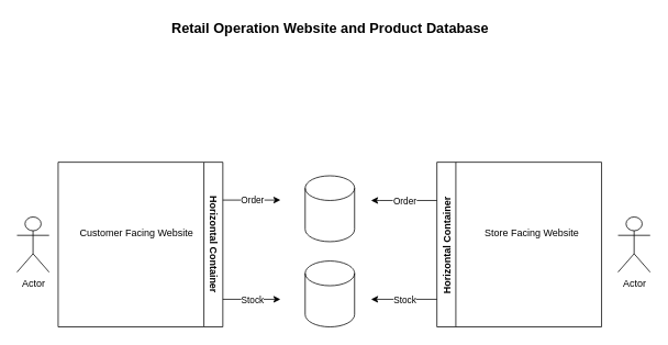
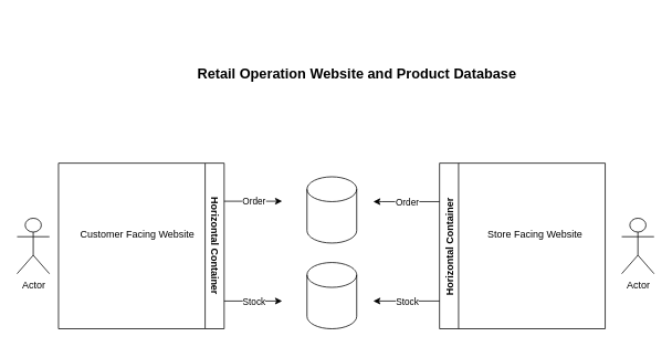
  <mxCell id="0" />
  <mxCell id="1" parent="0" />
  <mxCell id="2" value="Actor" style="shape=umlActor;verticalLabelPosition=bottom;verticalAlign=top;html=1;outlineConnect=0;" vertex="1" parent="1"><mxGeometry x="20" y="263" width="39" height="67" as="geometry" /></mxCell>
  <mxCell id="3" value="Horizontal Container" style="swimlane;horizontal=0;rotation=-180;" vertex="1" parent="1"><mxGeometry x="70" y="196.5" width="200" height="200" as="geometry" /></mxCell>
  <mxCell id="4" value="Customer Facing Website" style="text;html=1;align=center;verticalAlign=middle;resizable=0;points=[];autosize=1;strokeColor=none;fillColor=none;" vertex="1" parent="3"><mxGeometry x="20" y="76.5" width="150" height="20" as="geometry" /></mxCell>
  <mxCell id="5" value="" style="shape=cylinder3;whiteSpace=wrap;html=1;boundedLbl=1;backgroundOutline=1;size=15;" vertex="1" parent="1"><mxGeometry x="370" y="213" width="60" height="80" as="geometry" /></mxCell>
  <mxCell id="6" value="" style="shape=cylinder3;whiteSpace=wrap;html=1;boundedLbl=1;backgroundOutline=1;size=15;" vertex="1" parent="1"><mxGeometry x="370" y="316.5" width="60" height="80" as="geometry" /></mxCell>
  <mxCell id="7" value="" style="endArrow=classic;html=1;rounded=0;edgeStyle=orthogonalEdgeStyle;" edge="1" parent="1"><mxGeometry relative="1" as="geometry"><mxPoint x="270" y="363" as="sourcePoint" /><mxPoint x="340" y="363" as="targetPoint" /></mxGeometry></mxCell>
  <mxCell id="8" value="Stock" style="edgeLabel;resizable=0;html=1;align=center;verticalAlign=middle;" connectable="0" vertex="1" parent="7"><mxGeometry relative="1" as="geometry" /></mxCell>
  <mxCell id="9" value="Horizontal Container" style="swimlane;horizontal=0;rotation=0;" vertex="1" parent="1"><mxGeometry x="530" y="196.5" width="200" height="200" as="geometry" /></mxCell>
  <mxCell id="10" value="Store Facing Website" style="text;html=1;align=center;verticalAlign=middle;resizable=0;points=[];autosize=1;strokeColor=none;fillColor=none;" vertex="1" parent="9"><mxGeometry x="50" y="76.5" width="130" height="20" as="geometry" /></mxCell>
  <mxCell id="11" value="Actor" style="shape=umlActor;verticalLabelPosition=bottom;verticalAlign=top;html=1;outlineConnect=0;" vertex="1" parent="1"><mxGeometry x="750" y="263" width="39" height="67" as="geometry" /></mxCell>
  <mxCell id="12" value="" style="endArrow=classic;html=1;rounded=0;edgeStyle=orthogonalEdgeStyle;" edge="1" parent="1"><mxGeometry relative="1" as="geometry"><mxPoint x="270" y="242.5" as="sourcePoint" /><mxPoint x="340" y="242.5" as="targetPoint" /></mxGeometry></mxCell>
  <mxCell id="13" value="Order" style="edgeLabel;resizable=0;html=1;align=center;verticalAlign=middle;" connectable="0" vertex="1" parent="12"><mxGeometry relative="1" as="geometry" /></mxCell>
  <mxCell id="14" value="" style="endArrow=classic;html=1;rounded=0;edgeStyle=orthogonalEdgeStyle;" edge="1" parent="1"><mxGeometry relative="1" as="geometry"><mxPoint x="530" y="243" as="sourcePoint" /><mxPoint x="450" y="243" as="targetPoint" /><Array as="points"><mxPoint x="460" y="243" /></Array></mxGeometry></mxCell>
  <mxCell id="15" value="Order" style="edgeLabel;resizable=0;html=1;align=center;verticalAlign=middle;" connectable="0" vertex="1" parent="14"><mxGeometry relative="1" as="geometry" /></mxCell>
  <mxCell id="16" value="" style="endArrow=classic;html=1;rounded=0;edgeStyle=orthogonalEdgeStyle;" edge="1" parent="1"><mxGeometry relative="1" as="geometry"><mxPoint x="530" y="363" as="sourcePoint" /><mxPoint x="450" y="363" as="targetPoint" /></mxGeometry></mxCell>
  <mxCell id="17" value="Stock" style="edgeLabel;resizable=0;html=1;align=center;verticalAlign=middle;" connectable="0" vertex="1" parent="16"><mxGeometry relative="1" as="geometry" /></mxCell>
- <mxCell id="18" value="Retail Operation Website and Product Database" style="text;html=1;align=center;verticalAlign=middle;resizable=0;points=[];autosize=1;strokeColor=none;fillColor=none;fontSize=17;fontStyle=1" vertex="1" parent="1"><mxGeometry x="200" y="20" width="400" height="30" as="geometry" /></mxCell>
+ <mxCell id="18" value="Retail Operation Website and Product Database" style="text;html=1;align=center;verticalAlign=middle;resizable=0;points=[];autosize=1;strokeColor=none;fillColor=none;fontSize=17;fontStyle=1" vertex="1" parent="1"><mxGeometry x="230" y="75" width="400" height="30" as="geometry" /></mxCell>
